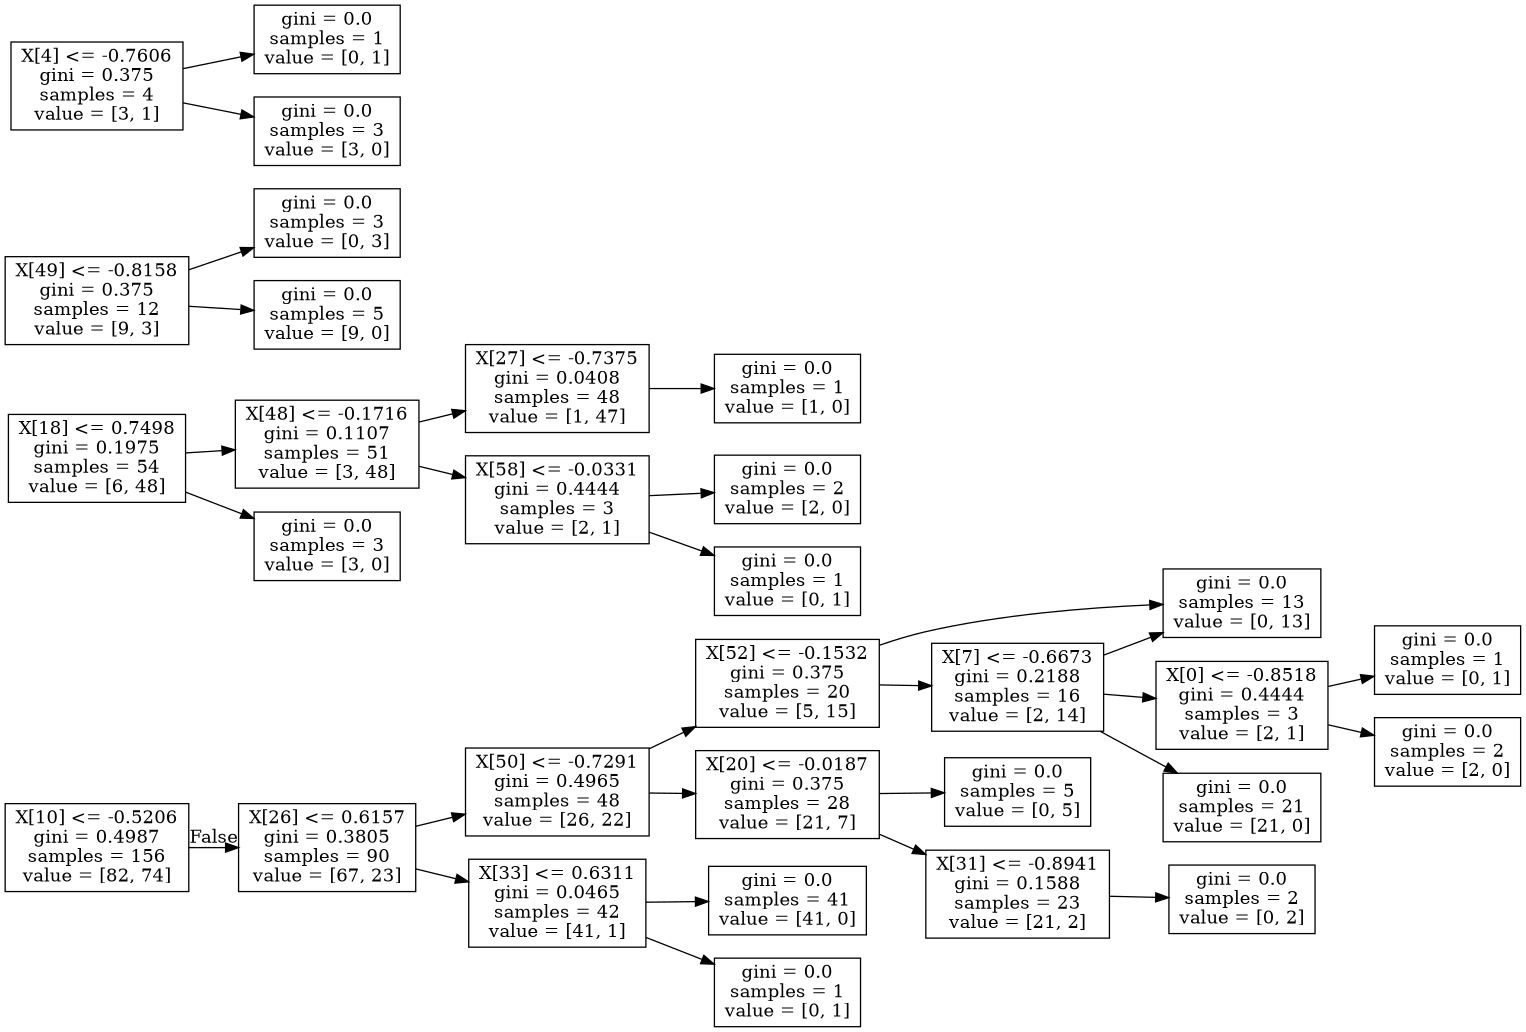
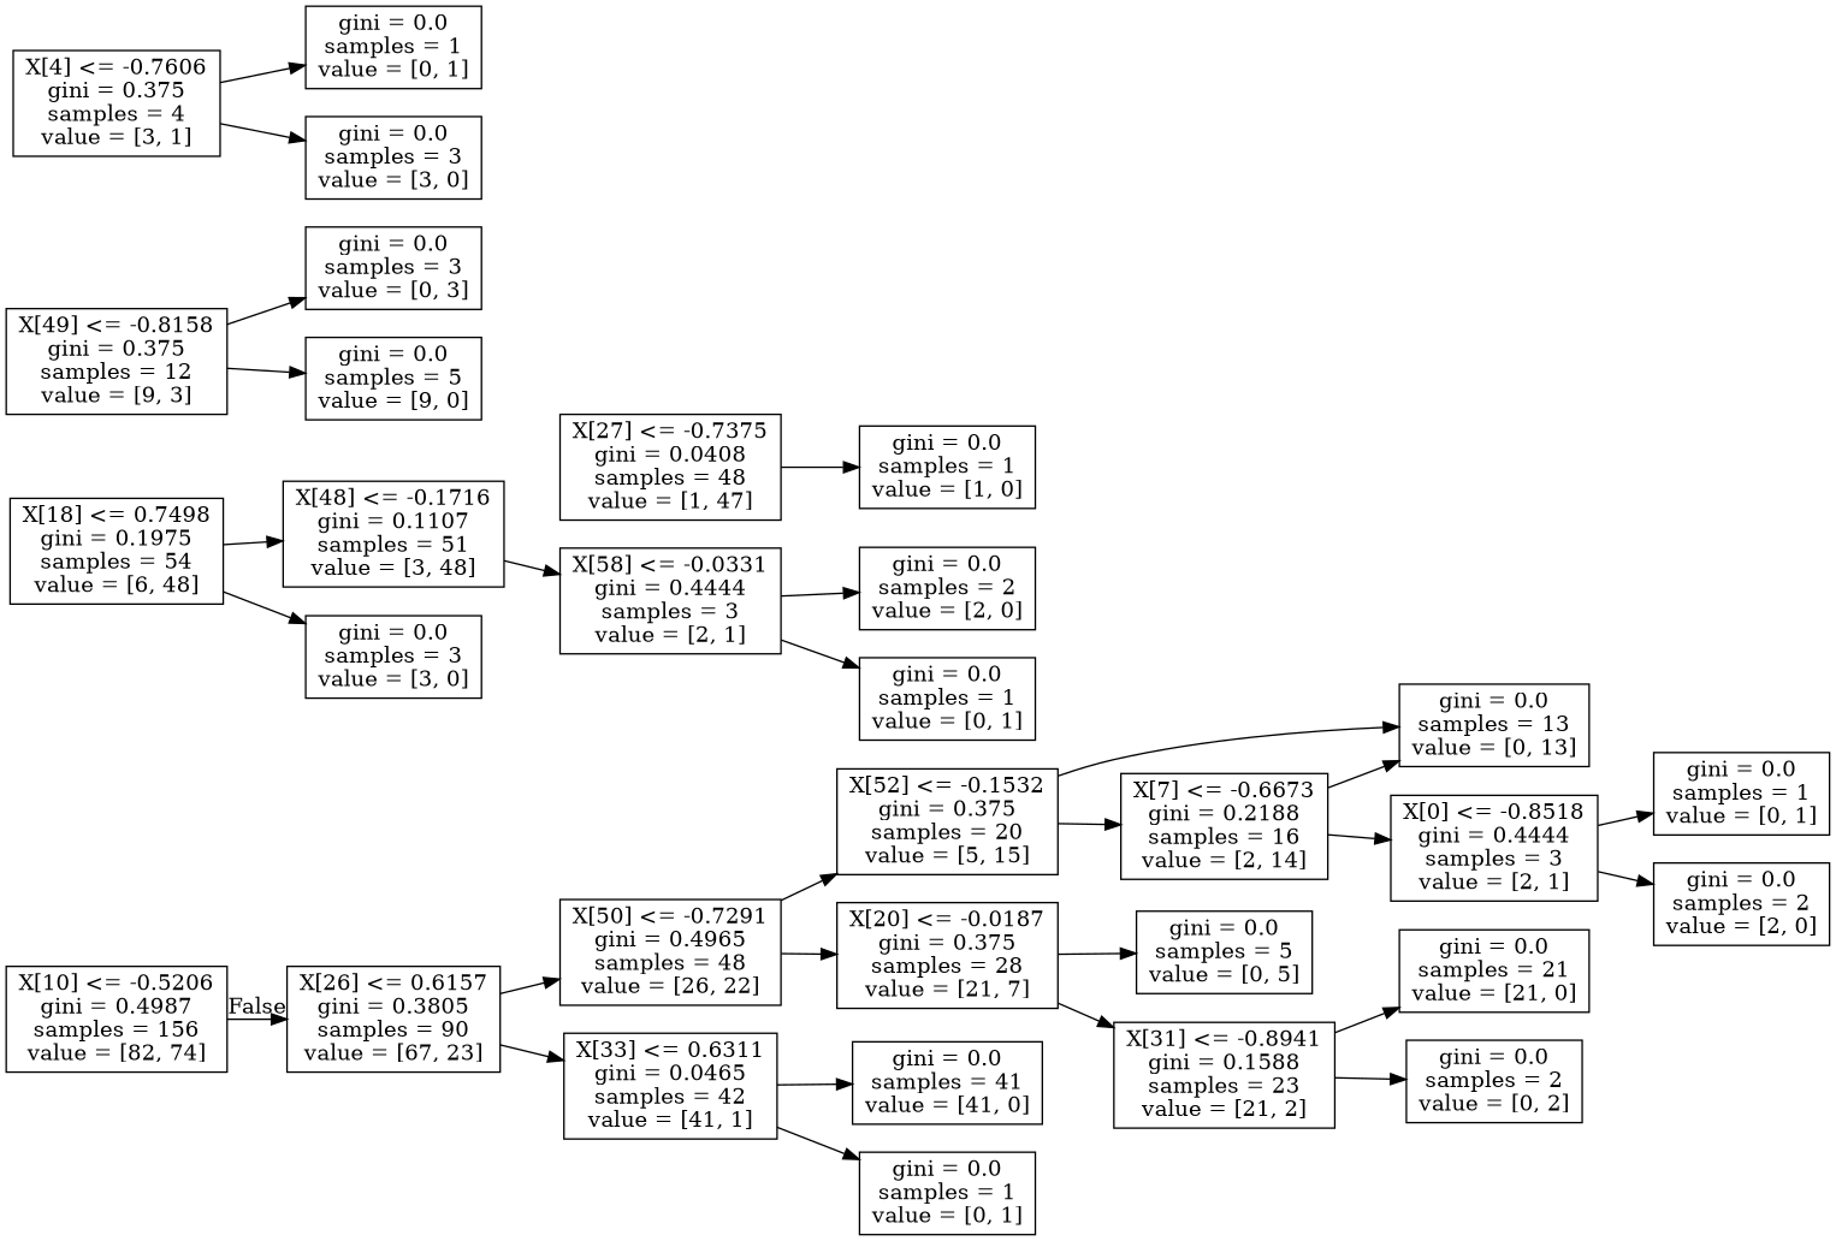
  digraph {
    rankdir=LR
    node [shape=box]
    n1 [label="X[10] <= -0.5206\ngini = 0.4987\nsamples = 156\nvalue = [82, 74]"]
    n2 [label="X[26] <= 0.6157\ngini = 0.3805\nsamples = 90\nvalue = [67, 23]"]
    n3 [label="X[50] <= -0.7291\ngini = 0.4965\nsamples = 48\nvalue = [26, 22]"]
    n4 [label="X[33] <= 0.6311\ngini = 0.0465\nsamples = 42\nvalue = [41, 1]"]
    n5 [label="X[18] <= 0.7498\ngini = 0.1975\nsamples = 54\nvalue = [6, 48]"]
    n6 [label="X[48] <= -0.1716\ngini = 0.1107\nsamples = 51\nvalue = [3, 48]"]
    n7 [label="gini = 0.0\nsamples = 3\nvalue = [3, 0]"]
    n8 [label="X[49] <= -0.8158\ngini = 0.375\nsamples = 12\nvalue = [9, 3]"]
    n9 [label="gini = 0.0\nsamples = 3\nvalue = [0, 3]"]
    n10 [label="gini = 0.0\nsamples = 5\nvalue = [9, 0]"]
    n11 [label="X[27] <= -0.7375\ngini = 0.0408\nsamples = 48\nvalue = [1, 47]"]
    n12 [label="X[58] <= -0.0331\ngini = 0.4444\nsamples = 3\nvalue = [2, 1]"]
    n13 [label="gini = 0.0\nsamples = 1\nvalue = [1, 0]"]
    n14 [label="gini = 0.0\nsamples = 2\nvalue = [2, 0]"]
    n15 [label="gini = 0.0\nsamples = 1\nvalue = [0, 1]"]
    n16 [label="X[52] <= -0.1532\ngini = 0.375\nsamples = 20\nvalue = [5, 15]"]
    n17 [label="X[20] <= -0.0187\ngini = 0.375\nsamples = 28\nvalue = [21, 7]"]
    n18 [label="gini = 0.0\nsamples = 41\nvalue = [41, 0]"]
    n19 [label="gini = 0.0\nsamples = 1\nvalue = [0, 1]"]
    n20 [label="X[7] <= -0.6673\ngini = 0.2188\nsamples = 16\nvalue = [2, 14]"]
    n21 [label="gini = 0.0\nsamples = 13\nvalue = [0, 13]"]
    n22 [label="gini = 0.0\nsamples = 5\nvalue = [0, 5]"]
    n23 [label="X[31] <= -0.8941\ngini = 0.1588\nsamples = 23\nvalue = [21, 2]"]
    n24 [label="X[0] <= -0.8518\ngini = 0.4444\nsamples = 3\nvalue = [2, 1]"]
    n25 [label="X[4] <= -0.7606\ngini = 0.375\nsamples = 4\nvalue = [3, 1]"]
    n26 [label="gini = 0.0\nsamples = 1\nvalue = [0, 1]"]
    n27 [label="gini = 0.0\nsamples = 3\nvalue = [3, 0]"]
    n28 [label="gini = 0.0\nsamples = 1\nvalue = [0, 1]"]
    n29 [label="gini = 0.0\nsamples = 2\nvalue = [2, 0]"]
    n30 [label="gini = 0.0\nsamples = 2\nvalue = [0, 2]"]
    n31 [label="gini = 0.0\nsamples = 21\nvalue = [21, 0]"]
    n1 -> n2 [headlabel=False labelangle=-45 labeldistance=2.5]
    n2 -> n3
    n2 -> n4
    n3 -> n16
    n3 -> n17
    n4 -> n18
    n4 -> n19
    n5 -> n6
    n5 -> n7
-   n6 -> n11
    n6 -> n12
    n8 -> n9
    n8 -> n10
    n11 -> n13
    n12 -> n14
    n12 -> n15
    n16 -> n20
    n16 -> n21
    n17 -> n22
    n17 -> n23
    n20 -> n21
    n20 -> n24
    n23 -> n30
-   n20 -> n31
+   n23 -> n31
    n24 -> n28
    n24 -> n29
    n25 -> n26
    n25 -> n27
  }
